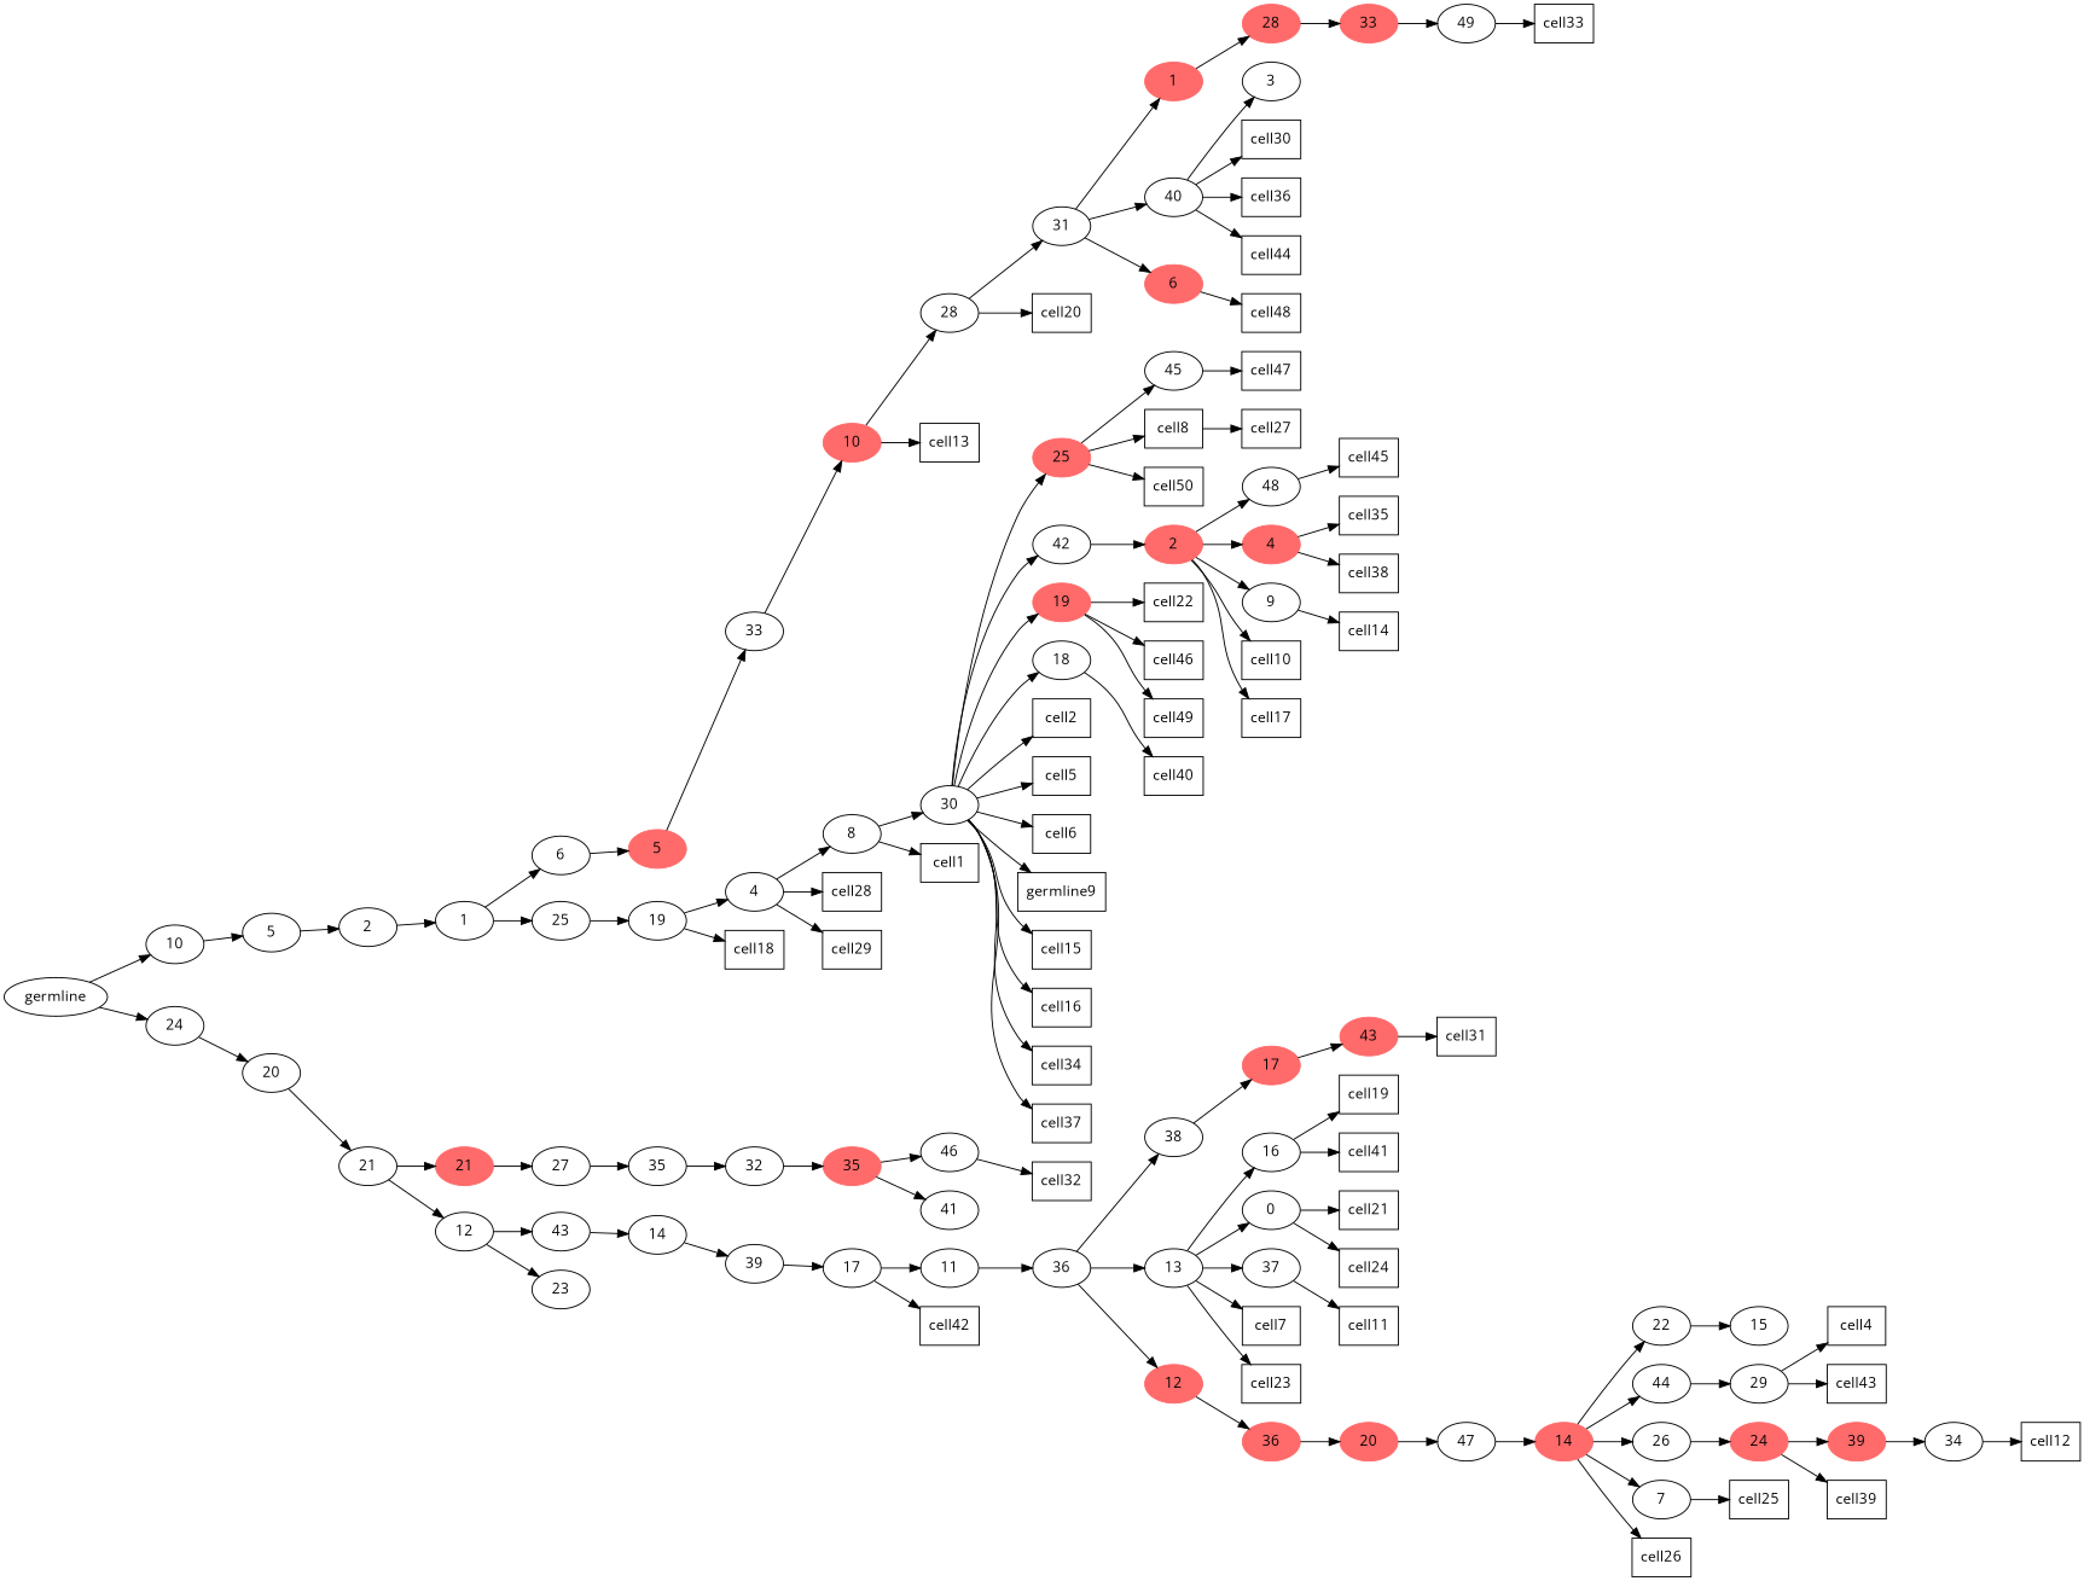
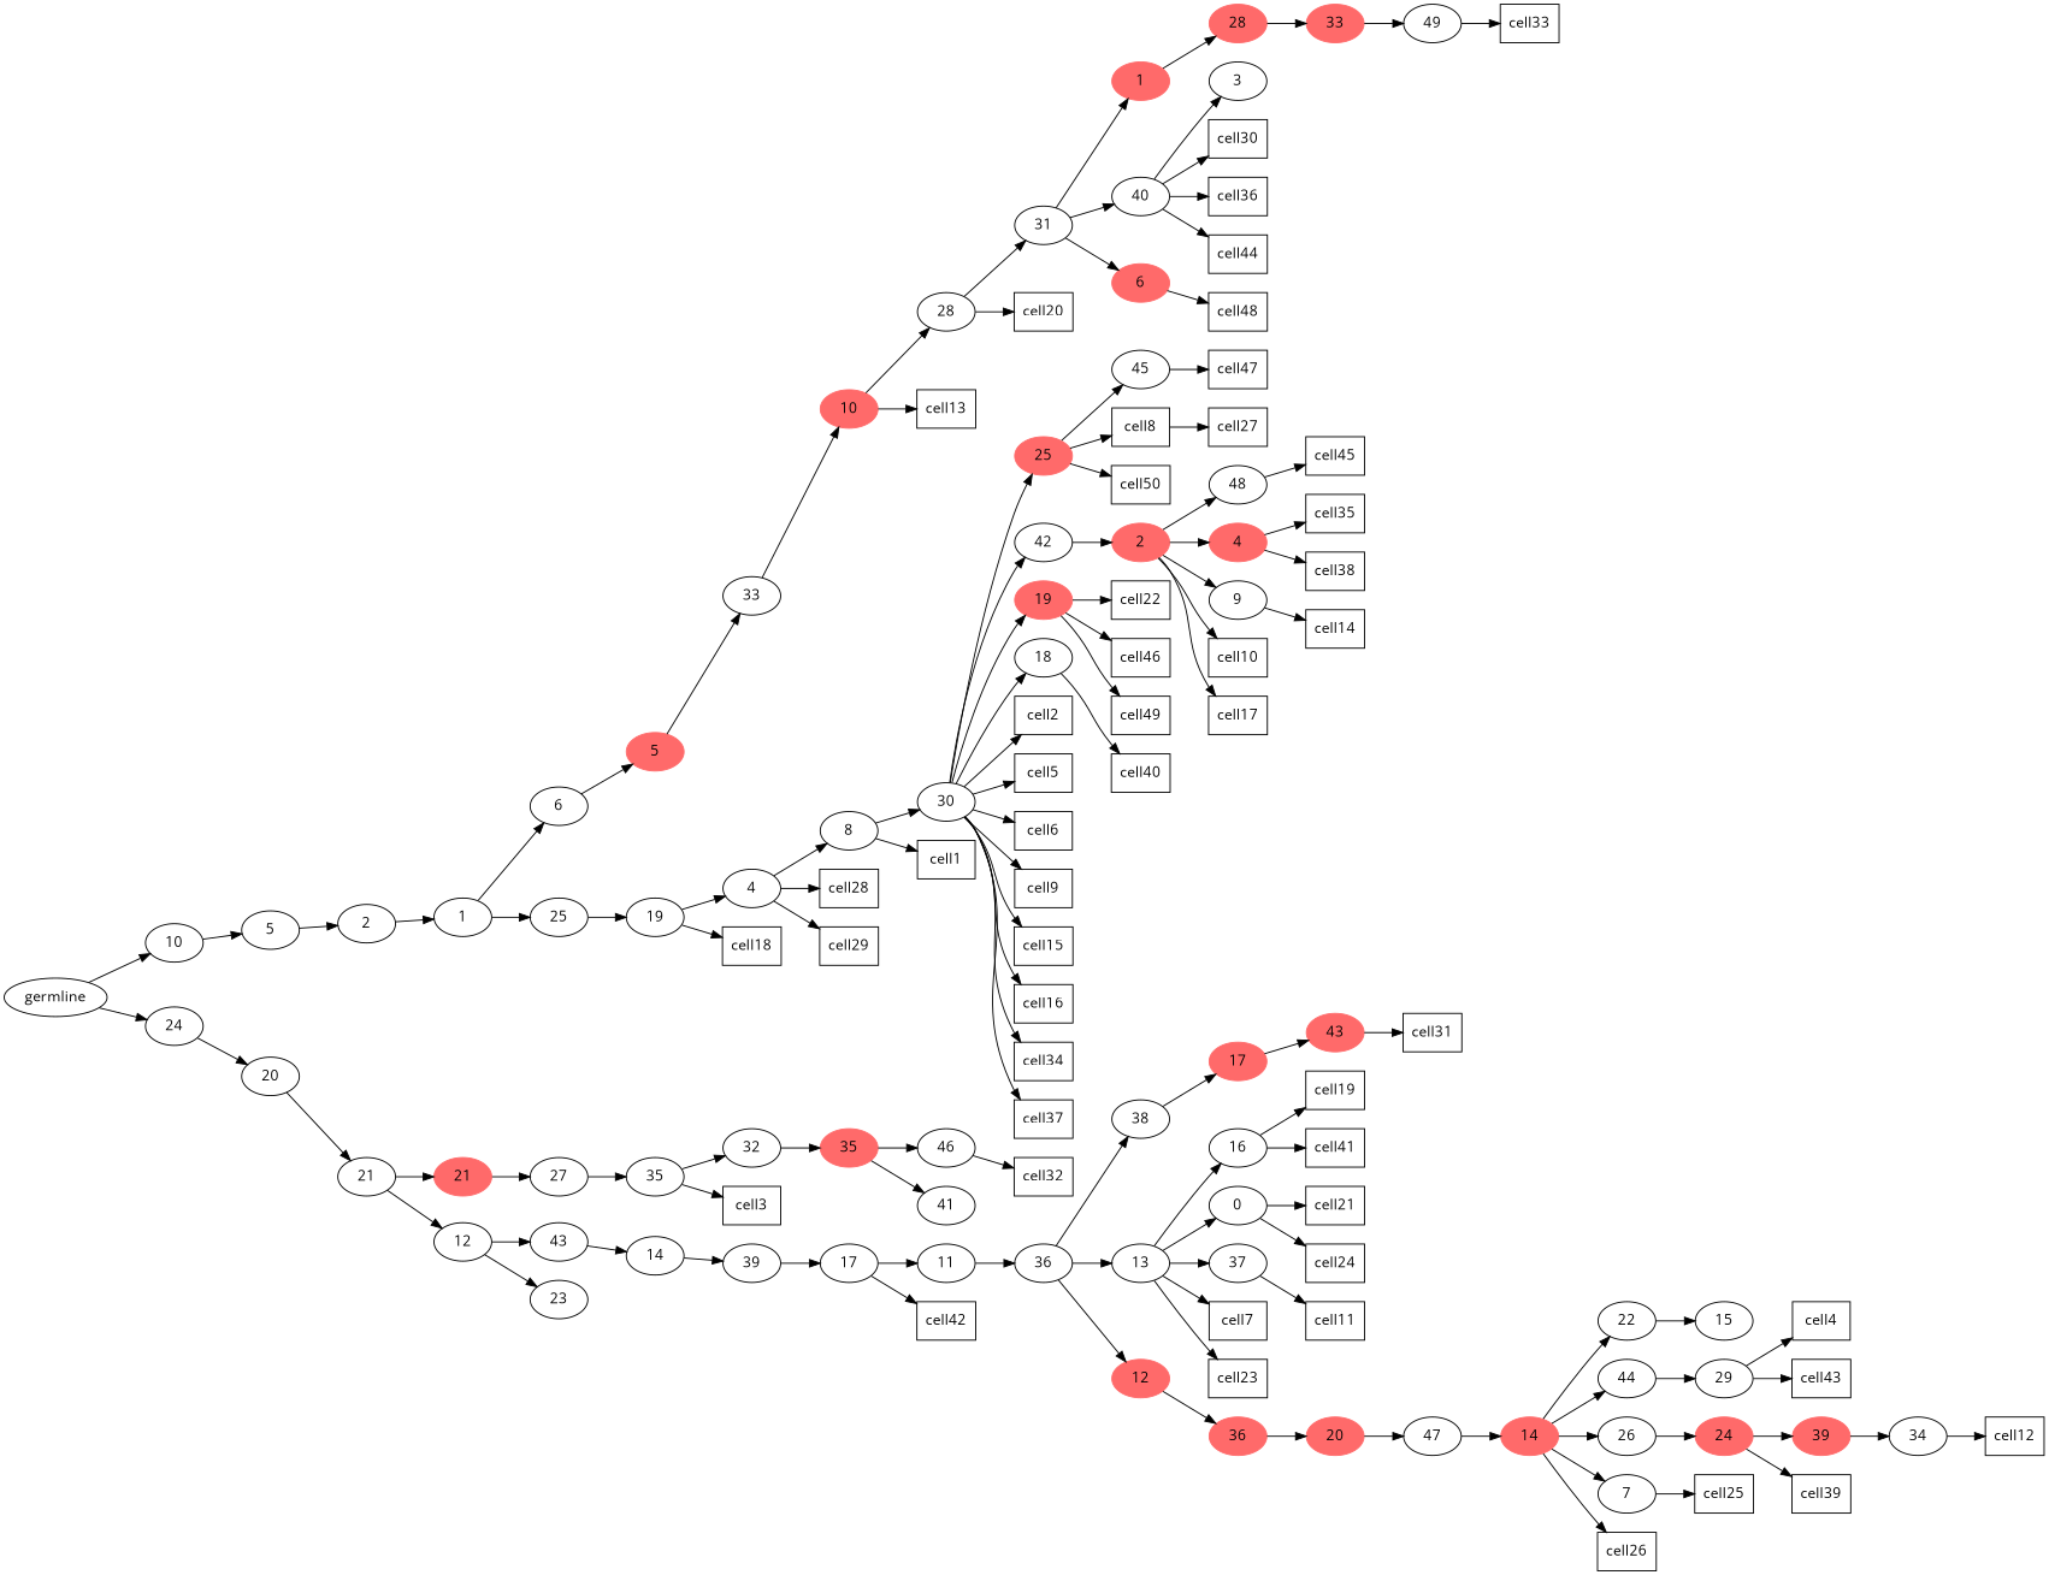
  digraph {
    fontname="Open Sans"
    rankdir=LR
    node [fontname="Open Sans"]
    edge [fontname="Open Sans"]
    n1 [color=indianred1 label=33 style=filled]
    n2 [label=49]
    cell33 [shape=box]
    n4 [color=indianred1 label=28 style=filled]
    n5 [color=indianred1 label=1 style=filled]
    n6 [label=40]
    n7 [label=3]
    cell30 [shape=box]
    cell36 [shape=box]
    cell44 [shape=box]
    n11 [label=31]
    n12 [color=indianred1 label=6 style=filled]
    cell48 [shape=box]
    n14 [label=28]
    cell20 [shape=box]
    n16 [color=indianred1 label=10 style=filled]
    cell13 [shape=box]
    n18 [label=33]
    n19 [color=indianred1 label=5 style=filled]
    n20 [label=6]
    n21 [color=indianred1 label=25 style=filled]
    n22 [label=45]
    cell8 [shape=box]
    cell50 [shape=box]
    cell47 [shape=box]
    cell27 [shape=box]
    n27 [color=indianred1 label=2 style=filled]
    n28 [label=48]
    n29 [color=indianred1 label=4 style=filled]
    n30 [label=9]
    cell10 [shape=box]
    cell17 [shape=box]
    cell45 [shape=box]
    cell35 [shape=box]
    cell38 [shape=box]
    cell14 [shape=box]
    n37 [label=42]
    n38 [label=30]
    n39 [color=indianred1 label=19 style=filled]
    n40 [label=18]
    cell2 [shape=box]
    cell5 [shape=box]
    cell6 [shape=box]
-   cell9 [shape=box label=germline9]
+   cell9 [shape=box]
    cell15 [shape=box]
    cell16 [shape=box]
    cell34 [shape=box]
    cell37 [shape=box]
    cell22 [shape=box]
    cell46 [shape=box]
    cell49 [shape=box]
    cell40 [shape=box]
    n53 [label=8]
    cell1 [shape=box]
    n55 [label=4]
    cell28 [shape=box]
    cell29 [shape=box]
    n58 [label=19]
    cell18 [shape=box]
    n60 [label=25]
    n61 [label=1]
    n62 [label=2]
    n63 [label=5]
    n64 [label=10]
    n65 [color=indianred1 label=35 style=filled]
    n66 [label=46]
    n67 [label=41]
    cell32 [shape=box]
    n69 [label=32]
    n70 [label=35]
+   cell3 [shape=box]
    n72 [label=27]
    n73 [color=indianred1 label=21 style=filled]
    n74 [color=indianred1 label=17 style=filled]
    n75 [color=indianred1 label=43 style=filled]
    cell31 [shape=box]
    n77 [label=38]
    n78 [label=13]
    n79 [label=16]
    n80 [label=0]
    n81 [label=37]
    cell7 [shape=box]
    cell23 [shape=box]
    cell19 [shape=box]
    cell41 [shape=box]
    cell21 [shape=box]
    cell24 [shape=box]
    cell11 [shape=box]
    n89 [label=22]
    n90 [label=15]
    n91 [label=44]
    n92 [label=29]
    cell4 [shape=box]
    cell43 [shape=box]
    n95 [color=indianred1 label=39 style=filled]
    n96 [label=34]
    cell12 [shape=box]
    n98 [color=indianred1 label=24 style=filled]
    cell39 [shape=box]
    n100 [label=26]
    n101 [color=indianred1 label=14 style=filled]
    n102 [label=7]
    cell26 [shape=box]
    cell25 [shape=box]
    n105 [label=47]
    n106 [color=indianred1 label=20 style=filled]
    n107 [color=indianred1 label=36 style=filled]
    n108 [color=indianred1 label=12 style=filled]
    n109 [label=36]
    n110 [label=11]
    n111 [label=17]
    cell42 [shape=box]
    n113 [label=39]
    n114 [label=14]
    n115 [label=43]
    n116 [label=12]
    n117 [label=23]
    n118 [label=21]
    n119 [label=20]
    n120 [label=24]
    n121 [label=germline]
    n1 -> n2
    n2 -> cell33
    n4 -> n1
    n5 -> n4
    n6 -> n7
    n6 -> cell30
    n6 -> cell36
    n6 -> cell44
    n11 -> n5
    n11 -> n6
    n11 -> n12
    n12 -> cell48
    n14 -> n11
    n14 -> cell20
    n16 -> n14
    n16 -> cell13
    n18 -> n16
    n19 -> n18
    n20 -> n19
    n21 -> n22
    n21 -> cell8
    n21 -> cell50
    n22 -> cell47
    cell8 -> cell27
    n27 -> n28
    n27 -> n29
    n27 -> n30
    n27 -> cell10
    n27 -> cell17
    n28 -> cell45
    n29 -> cell35
    n29 -> cell38
    n30 -> cell14
    n37 -> n27
    n38 -> n21
    n38 -> n37
    n38 -> n39
    n38 -> n40
    n38 -> cell2
    n38 -> cell5
    n38 -> cell6
    n38 -> cell9
    n38 -> cell15
    n38 -> cell16
    n38 -> cell34
    n38 -> cell37
    n39 -> cell22
    n39 -> cell46
    n39 -> cell49
    n40 -> cell40
    n53 -> n38
    n53 -> cell1
    n55 -> n53
    n55 -> cell28
    n55 -> cell29
    n58 -> n55
    n58 -> cell18
    n60 -> n58
    n61 -> n20
    n61 -> n60
    n62 -> n61
    n63 -> n62
    n64 -> n63
    n65 -> n66
    n65 -> n67
    n66 -> cell32
    n69 -> n65
    n70 -> n69
+   n70 -> cell3
    n72 -> n70
    n73 -> n72
    n74 -> n75
    n75 -> cell31
    n77 -> n74
    n78 -> n79
    n78 -> n80
    n78 -> n81
    n78 -> cell7
    n78 -> cell23
    n79 -> cell19
    n79 -> cell41
    n80 -> cell21
    n80 -> cell24
    n81 -> cell11
    n89 -> n90
    n91 -> n92
    n92 -> cell4
    n92 -> cell43
    n95 -> n96
    n96 -> cell12
    n98 -> n95
    n98 -> cell39
    n100 -> n98
    n101 -> n89
    n101 -> n91
    n101 -> n100
    n101 -> n102
    n101 -> cell26
    n102 -> cell25
    n105 -> n101
    n106 -> n105
    n107 -> n106
    n108 -> n107
    n109 -> n77
    n109 -> n78
    n109 -> n108
    n110 -> n109
    n111 -> n110
    n111 -> cell42
    n113 -> n111
    n114 -> n113
    n115 -> n114
    n116 -> n115
    n116 -> n117
    n118 -> n73
    n118 -> n116
    n119 -> n118
    n120 -> n119
    n121 -> n64
    n121 -> n120
  }
